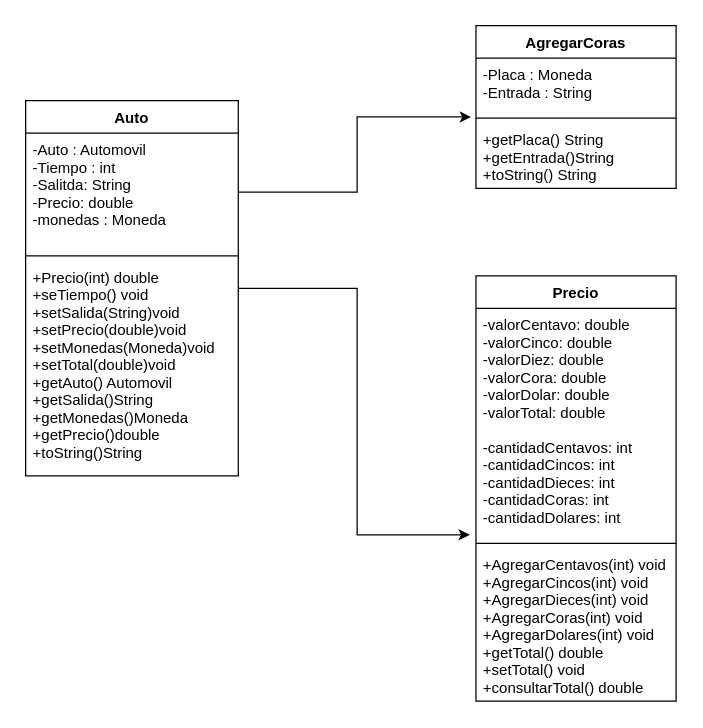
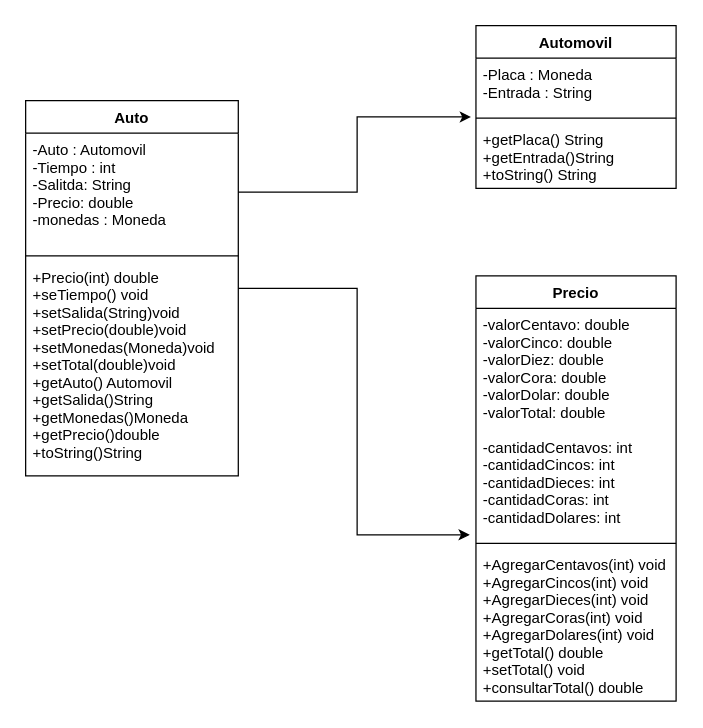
  <mxCell id="0" />
  <mxCell id="1" parent="0" />
- <mxCell id="2" value="AgregarCoras" style="swimlane;fontStyle=1;align=center;verticalAlign=top;childLayout=stackLayout;horizontal=1;startSize=26;horizontalStack=0;resizeParent=1;resizeParentMax=0;resizeLast=0;collapsible=1;marginBottom=0;" vertex="1" parent="1"><mxGeometry x="380" y="20" width="160" height="130" as="geometry" /></mxCell>
+ <mxCell id="2" value="Automovil" style="swimlane;fontStyle=1;align=center;verticalAlign=top;childLayout=stackLayout;horizontal=1;startSize=26;horizontalStack=0;resizeParent=1;resizeParentMax=0;resizeLast=0;collapsible=1;marginBottom=0;" vertex="1" parent="1"><mxGeometry x="380" y="20" width="160" height="130" as="geometry" /></mxCell>
  <mxCell id="3" value="-Placa : Moneda&#10;-Entrada : String" style="text;strokeColor=none;fillColor=none;align=left;verticalAlign=top;spacingLeft=4;spacingRight=4;overflow=hidden;rotatable=0;points=[[0,0.5],[1,0.5]];portConstraint=eastwest;" vertex="1" parent="2"><mxGeometry y="26" width="160" height="44" as="geometry" /></mxCell>
  <mxCell id="4" value="" style="line;strokeWidth=1;fillColor=none;align=left;verticalAlign=middle;spacingTop=-1;spacingLeft=3;spacingRight=3;rotatable=0;labelPosition=right;points=[];portConstraint=eastwest;" vertex="1" parent="2"><mxGeometry y="70" width="160" height="8" as="geometry" /></mxCell>
  <mxCell id="5" value="+getPlaca() String&#10;+getEntrada()String&#10;+toString() String" style="text;strokeColor=none;fillColor=none;align=left;verticalAlign=top;spacingLeft=4;spacingRight=4;overflow=hidden;rotatable=0;points=[[0,0.5],[1,0.5]];portConstraint=eastwest;" vertex="1" parent="2"><mxGeometry y="78" width="160" height="52" as="geometry" /></mxCell>
  <mxCell id="6" value="Precio" style="swimlane;fontStyle=1;align=center;verticalAlign=top;childLayout=stackLayout;horizontal=1;startSize=26;horizontalStack=0;resizeParent=1;resizeParentMax=0;resizeLast=0;collapsible=1;marginBottom=0;" vertex="1" parent="1"><mxGeometry x="380" y="220" width="160" height="340" as="geometry" /></mxCell>
  <mxCell id="7" value="-valorCentavo: double&#10;-valorCinco: double&#10;-valorDiez: double&#10;-valorCora: double&#10;-valorDolar: double&#10;-valorTotal: double&#10;&#10;-cantidadCentavos: int&#10;-cantidadCincos: int&#10;-cantidadDieces: int&#10;-cantidadCoras: int&#10;-cantidadDolares: int" style="text;strokeColor=none;fillColor=none;align=left;verticalAlign=top;spacingLeft=4;spacingRight=4;overflow=hidden;rotatable=0;points=[[0,0.5],[1,0.5]];portConstraint=eastwest;" vertex="1" parent="6"><mxGeometry y="26" width="160" height="184" as="geometry" /></mxCell>
  <mxCell id="8" value="" style="line;strokeWidth=1;fillColor=none;align=left;verticalAlign=middle;spacingTop=-1;spacingLeft=3;spacingRight=3;rotatable=0;labelPosition=right;points=[];portConstraint=eastwest;" vertex="1" parent="6"><mxGeometry y="210" width="160" height="8" as="geometry" /></mxCell>
  <mxCell id="9" value="+AgregarCentavos(int) void&#10;+AgregarCincos(int) void&#10;+AgregarDieces(int) void&#10;+AgregarCoras(int) void&#10;+AgregarDolares(int) void&#10;+getTotal() double&#10;+setTotal() void&#10;+consultarTotal() double" style="text;strokeColor=none;fillColor=none;align=left;verticalAlign=top;spacingLeft=4;spacingRight=4;overflow=hidden;rotatable=0;points=[[0,0.5],[1,0.5]];portConstraint=eastwest;" vertex="1" parent="6"><mxGeometry y="218" width="160" height="122" as="geometry" /></mxCell>
  <mxCell id="10" style="edgeStyle=orthogonalEdgeStyle;rounded=0;orthogonalLoop=1;jettySize=auto;html=1;entryX=-0.031;entryY=0.984;entryDx=0;entryDy=0;entryPerimeter=0;" edge="1" parent="1" source="11" target="7"><mxGeometry relative="1" as="geometry" /></mxCell>
  <mxCell id="11" value="Auto" style="swimlane;fontStyle=1;align=center;verticalAlign=top;childLayout=stackLayout;horizontal=1;startSize=26;horizontalStack=0;resizeParent=1;resizeParentMax=0;resizeLast=0;collapsible=1;marginBottom=0;" vertex="1" parent="1"><mxGeometry x="20" y="80" width="170" height="300" as="geometry" /></mxCell>
  <mxCell id="12" value="-Auto : Automovil&#10;-Tiempo : int&#10;-Salitda: String&#10;-Precio: double&#10;-monedas : Moneda" style="text;strokeColor=none;fillColor=none;align=left;verticalAlign=top;spacingLeft=4;spacingRight=4;overflow=hidden;rotatable=0;points=[[0,0.5],[1,0.5]];portConstraint=eastwest;" vertex="1" parent="11"><mxGeometry y="26" width="170" height="94" as="geometry" /></mxCell>
  <mxCell id="13" value="" style="line;strokeWidth=1;fillColor=none;align=left;verticalAlign=middle;spacingTop=-1;spacingLeft=3;spacingRight=3;rotatable=0;labelPosition=right;points=[];portConstraint=eastwest;" vertex="1" parent="11"><mxGeometry y="120" width="170" height="8" as="geometry" /></mxCell>
  <mxCell id="14" value="+Precio(int) double&#10;+seTiempo() void&#10;+setSalida(String)void&#10;+setPrecio(double)void&#10;+setMonedas(Moneda)void&#10;+setTotal(double)void&#10;+getAuto() Automovil&#10;+getSalida()String&#10;+getMonedas()Moneda&#10;+getPrecio()double&#10;+toString()String" style="text;strokeColor=none;fillColor=none;align=left;verticalAlign=top;spacingLeft=4;spacingRight=4;overflow=hidden;rotatable=0;points=[[0,0.5],[1,0.5]];portConstraint=eastwest;" vertex="1" parent="11"><mxGeometry y="128" width="170" height="172" as="geometry" /></mxCell>
  <mxCell id="15" style="edgeStyle=orthogonalEdgeStyle;rounded=0;orthogonalLoop=1;jettySize=auto;html=1;entryX=-0.025;entryY=1.068;entryDx=0;entryDy=0;entryPerimeter=0;" edge="1" parent="1" source="12" target="3"><mxGeometry relative="1" as="geometry" /></mxCell>
